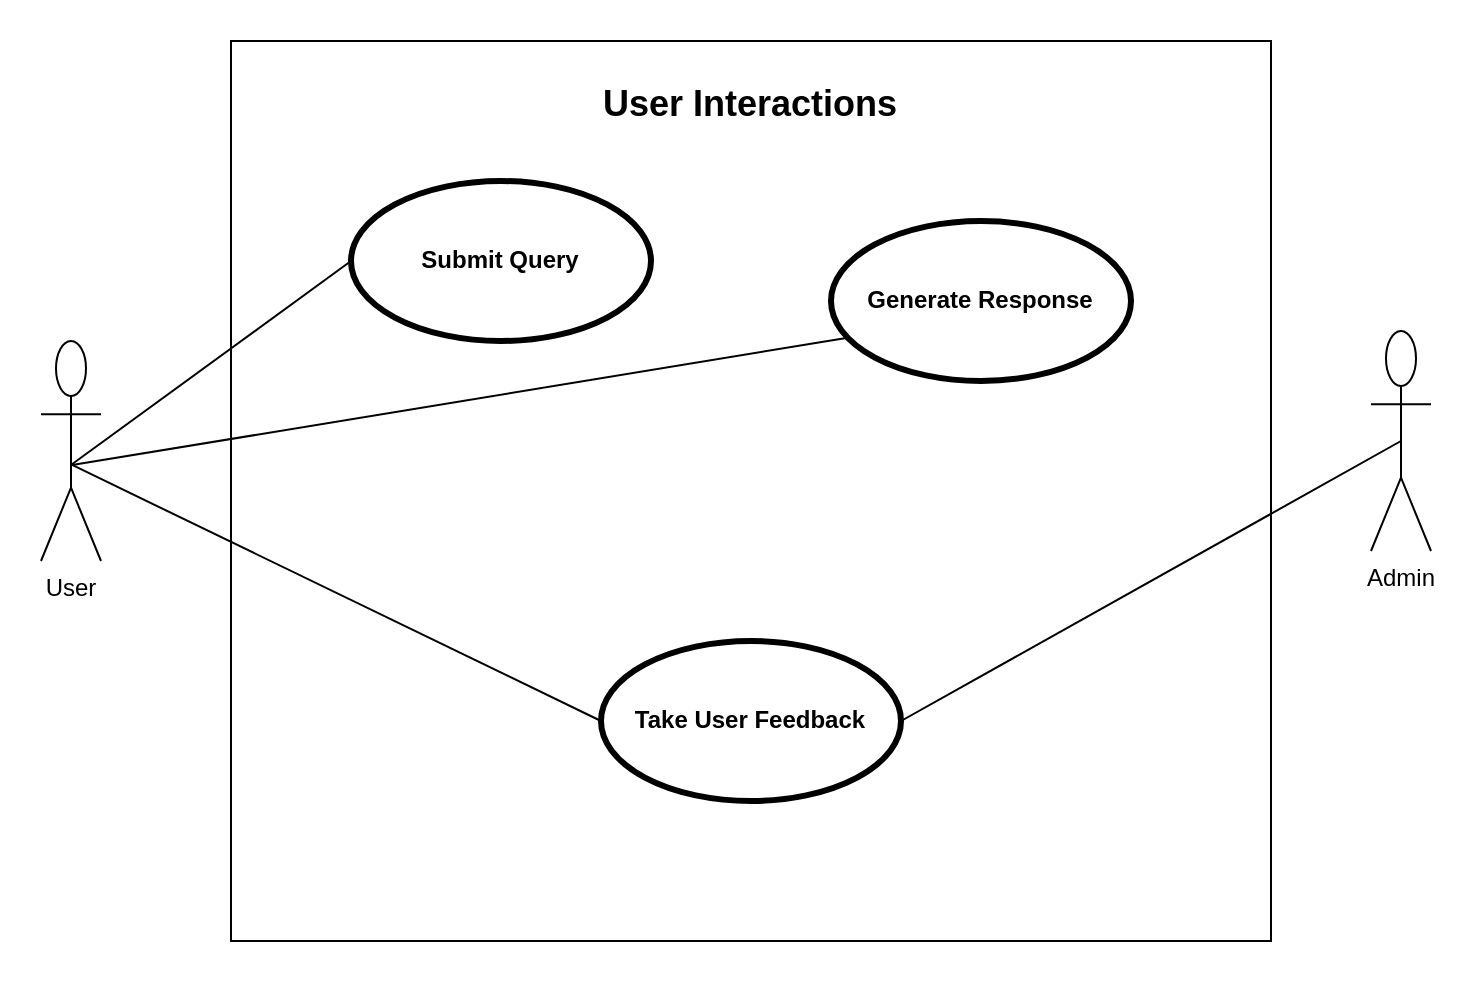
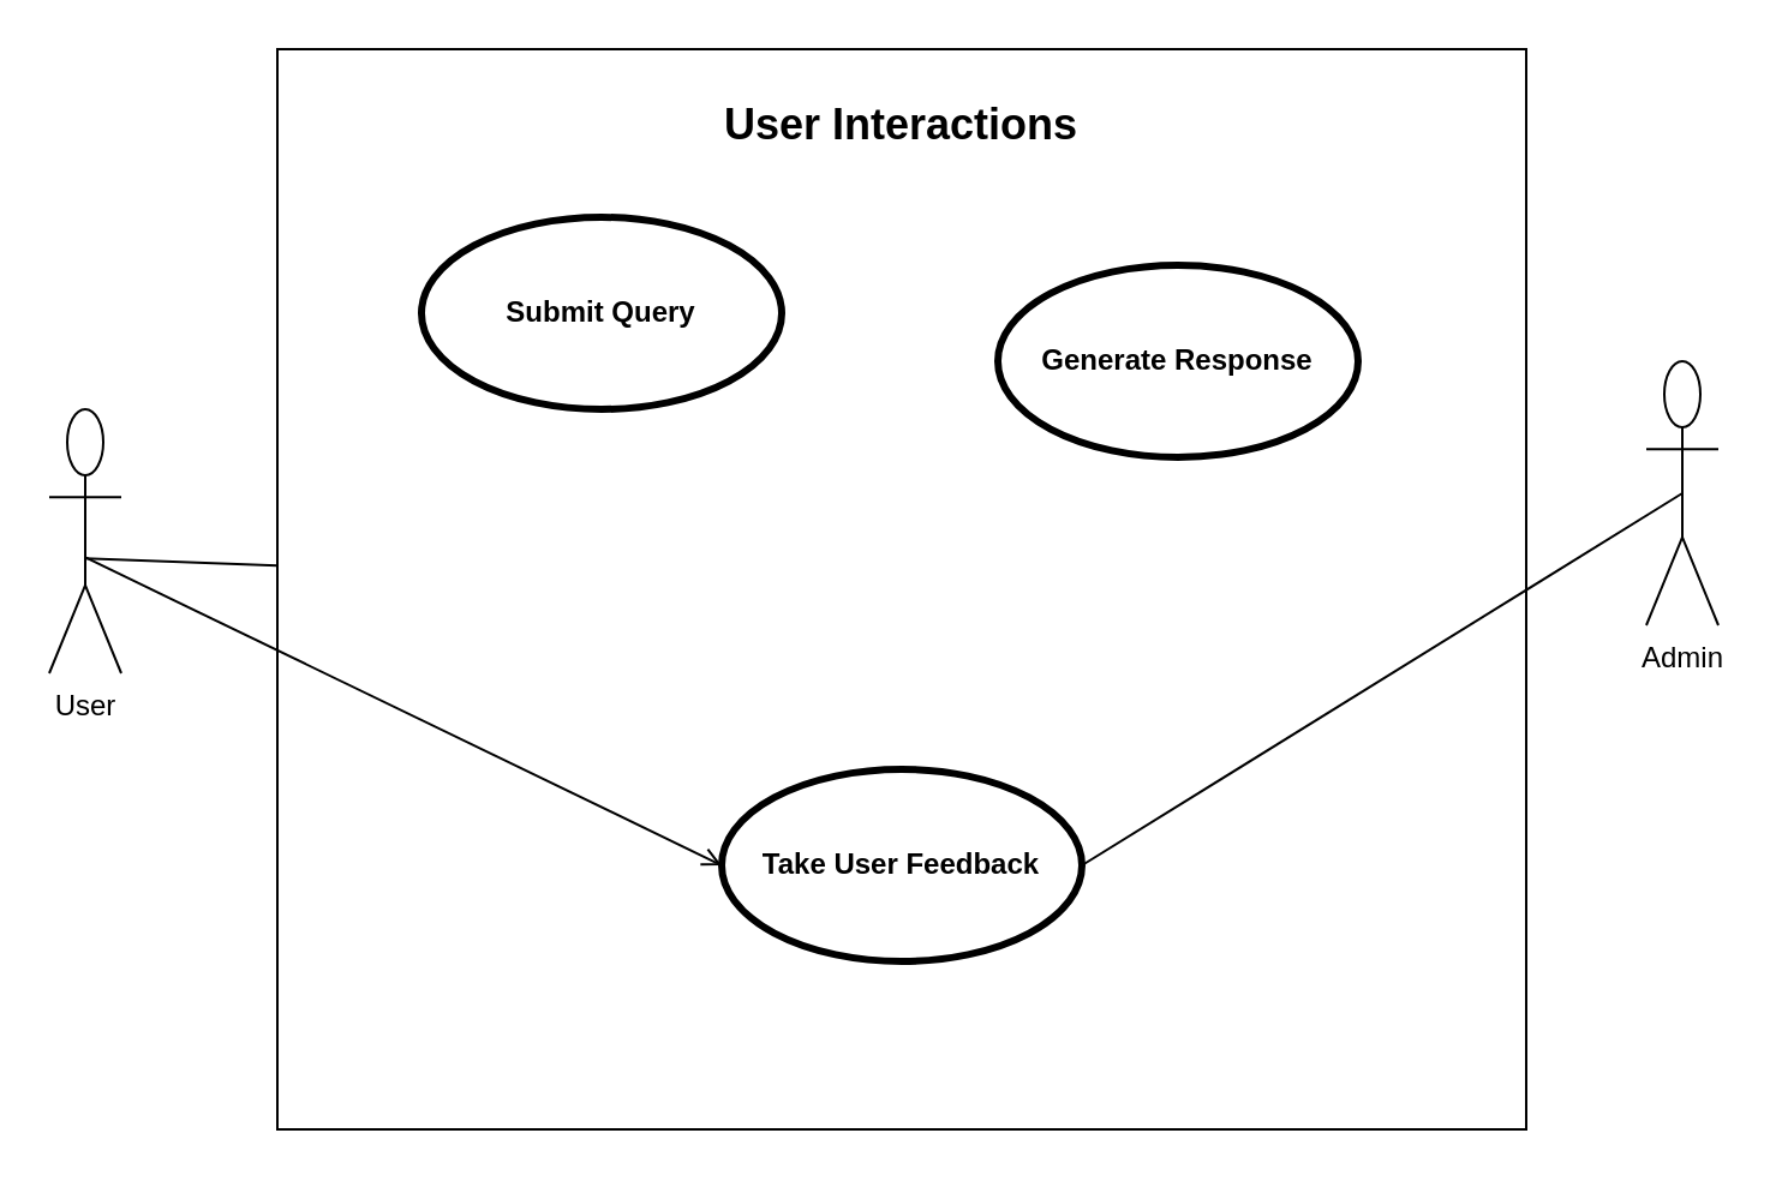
  <mxCell id="0" style=";html=1;" />
  <mxCell id="1" style=";html=1;" parent="0" />
  <mxCell id="2" value="&lt;h2&gt;User Interactions&lt;/h2&gt;" style="shape=rect;html=1;verticalAlign=top;fontStyle=1;whiteSpace=wrap;align=center;fillColor=none;" vertex="1" parent="1"><mxGeometry x="115" y="20" width="520" height="450" as="geometry" /></mxCell>
  <mxCell id="3" value="User" style="shape=umlActor;html=1;verticalLabelPosition=bottom;verticalAlign=top;align=center;" vertex="1" parent="1"><mxGeometry x="20" y="170" width="30" height="110" as="geometry" /></mxCell>
  <mxCell id="4" value="Submit Query" style="shape=ellipse;html=1;strokeWidth=3;fontStyle=1;whiteSpace=wrap;align=center;perimeter=ellipsePerimeter;" vertex="1" parent="1"><mxGeometry x="175" y="90" width="150" height="80" as="geometry" /></mxCell>
- <mxCell id="5" value="Admin" style="shape=umlActor;html=1;verticalLabelPosition=bottom;verticalAlign=top;align=center;" vertex="1" parent="1"><mxGeometry x="685" y="165" width="30" height="110" as="geometry" /></mxCell>
+ <mxCell id="5" value="Admin" style="shape=umlActor;html=1;verticalLabelPosition=bottom;verticalAlign=top;align=center;" vertex="1" parent="1"><mxGeometry x="685" y="150" width="30" height="110" as="geometry" /></mxCell>
  <mxCell id="6" value="Generate Response" style="shape=ellipse;html=1;strokeWidth=3;fontStyle=1;whiteSpace=wrap;align=center;perimeter=ellipsePerimeter;" vertex="1" parent="1"><mxGeometry x="415" y="110" width="150" height="80" as="geometry" /></mxCell>
  <mxCell id="7" value="Take User Feedback" style="shape=ellipse;html=1;strokeWidth=3;fontStyle=1;whiteSpace=wrap;align=center;perimeter=ellipsePerimeter;" vertex="1" parent="1"><mxGeometry x="300" y="320" width="150" height="80" as="geometry" /></mxCell>
  <mxCell id="8" value="" style="endArrow=none;html=1;rounded=0;exitX=1;exitY=0.5;exitDx=0;exitDy=0;entryX=0.5;entryY=0.5;entryDx=0;entryDy=0;entryPerimeter=0;" edge="1" parent="1" source="7" target="5"><mxGeometry width="50" height="50" relative="1" as="geometry"><mxPoint x="755" y="410" as="sourcePoint" /><mxPoint x="805" y="360" as="targetPoint" /></mxGeometry></mxCell>
- <mxCell id="9" value="" style="endArrow=none;html=1;rounded=0;exitX=0.493;exitY=0.56;exitDx=0;exitDy=0;exitPerimeter=0;entryX=0;entryY=0.5;entryDx=0;entryDy=0;" edge="1" parent="1" source="3" target="7"><mxGeometry width="50" height="50" relative="1" as="geometry"><mxPoint x="185" y="350" as="sourcePoint" /><mxPoint x="235" y="300" as="targetPoint" /></mxGeometry></mxCell>
- <mxCell id="10" value="" style="endArrow=none;html=1;rounded=0;entryX=0;entryY=0.5;entryDx=0;entryDy=0;exitX=0.493;exitY=0.565;exitDx=0;exitDy=0;exitPerimeter=0;" edge="1" parent="1" source="3" target="4"><mxGeometry width="50" height="50" relative="1" as="geometry"><mxPoint x="135" y="260" as="sourcePoint" /><mxPoint x="185" y="210" as="targetPoint" /></mxGeometry></mxCell>
- <mxCell id="11" value="" style="endArrow=none;html=1;rounded=0;exitX=0.493;exitY=0.565;exitDx=0;exitDy=0;exitPerimeter=0;entryX=0.061;entryY=0.728;entryDx=0;entryDy=0;entryPerimeter=0;" edge="1" parent="1" source="3" target="6"><mxGeometry width="50" height="50" relative="1" as="geometry"><mxPoint x="215" y="270" as="sourcePoint" /><mxPoint x="265" y="220" as="targetPoint" /></mxGeometry></mxCell>
+ <mxCell id="9" value="" style="endArrow=open;html=1;rounded=0;exitX=0.493;exitY=0.56;exitDx=0;exitDy=0;exitPerimeter=0;entryX=0;entryY=0.5;entryDx=0;entryDy=0;" edge="1" parent="1" source="3" target="7"><mxGeometry width="50" height="50" relative="1" as="geometry"><mxPoint x="185" y="350" as="sourcePoint" /><mxPoint x="235" y="300" as="targetPoint" /></mxGeometry></mxCell>
+ <mxCell id="11" value="" style="endArrow=none;html=1;rounded=0;exitX=0.493;exitY=0.565;exitDx=0;exitDy=0;exitPerimeter=0;" edge="1" parent="1" source="3" target="2"><mxGeometry width="50" height="50" relative="1" as="geometry"><mxPoint x="215" y="270" as="sourcePoint" /><mxPoint x="265" y="220" as="targetPoint" /></mxGeometry></mxCell>
